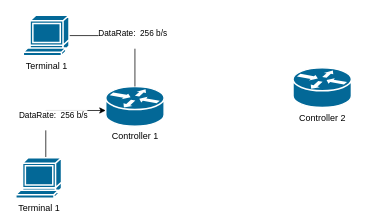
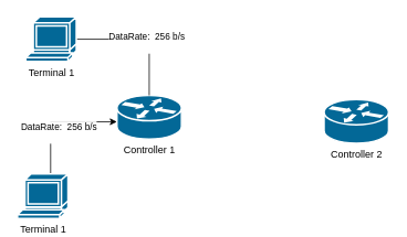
  <mxCell id="0" />
  <mxCell id="1" parent="0" />
  <mxCell id="2" value="Controller 1" style="shape=mxgraph.cisco.routers.router;sketch=0;html=1;pointerEvents=1;dashed=0;fillColor=#036897;strokeColor=#ffffff;strokeWidth=2;verticalLabelPosition=bottom;verticalAlign=top;align=center;outlineConnect=0;" vertex="1" parent="1"><mxGeometry x="140" y="115" width="78" height="53" as="geometry" /></mxCell>
  <mxCell id="3" value="DataRate:&amp;nbsp; 256 b/s&lt;div&gt;&lt;br&gt;&lt;/div&gt;" style="edgeStyle=orthogonalEdgeStyle;rounded=0;orthogonalLoop=1;jettySize=auto;html=1;endArrow=none;endFill=0;" edge="1" parent="1" source="4" target="2"><mxGeometry x="0.184" y="-3" relative="1" as="geometry"><mxPoint as="offset" /></mxGeometry></mxCell>
  <mxCell id="4" value="Terminal 1" style="shape=mxgraph.cisco.computers_and_peripherals.terminal;sketch=0;html=1;pointerEvents=1;dashed=0;fillColor=#036897;strokeColor=#ffffff;strokeWidth=2;verticalLabelPosition=bottom;verticalAlign=top;align=center;outlineConnect=0;" vertex="1" parent="1"><mxGeometry x="30" y="20" width="61" height="54" as="geometry" /></mxCell>
- <mxCell id="5" value="Controller 2" style="shape=mxgraph.cisco.routers.router;sketch=0;html=1;pointerEvents=1;dashed=0;fillColor=#036897;strokeColor=#ffffff;strokeWidth=2;verticalLabelPosition=bottom;verticalAlign=top;align=center;outlineConnect=0;" vertex="1" parent="1"><mxGeometry x="390" y="90" width="78" height="53" as="geometry" /></mxCell>
+ <mxCell id="5" value="Controller 2" style="shape=mxgraph.cisco.routers.router;sketch=0;html=1;pointerEvents=1;dashed=0;fillColor=#036897;strokeColor=#ffffff;strokeWidth=2;verticalLabelPosition=bottom;verticalAlign=top;align=center;outlineConnect=0;" vertex="1" parent="1"><mxGeometry x="390" y="120" width="78" height="53" as="geometry" /></mxCell>
  <mxCell id="6" value="DataRate:&amp;nbsp; 256 b/s&lt;div&gt;&lt;br&gt;&lt;/div&gt;" style="edgeStyle=orthogonalEdgeStyle;rounded=0;orthogonalLoop=1;jettySize=auto;html=1;" edge="1" parent="1" source="7" target="2"><mxGeometry x="0.016" y="-13" relative="1" as="geometry"><Array as="points"><mxPoint x="60" y="147" /></Array><mxPoint as="offset" /></mxGeometry></mxCell>
  <mxCell id="7" value="Terminal 1" style="shape=mxgraph.cisco.computers_and_peripherals.terminal;sketch=0;html=1;pointerEvents=1;dashed=0;fillColor=#036897;strokeColor=#ffffff;strokeWidth=2;verticalLabelPosition=bottom;verticalAlign=top;align=center;outlineConnect=0;" vertex="1" parent="1"><mxGeometry x="20" y="210" width="61" height="54" as="geometry" /></mxCell>
